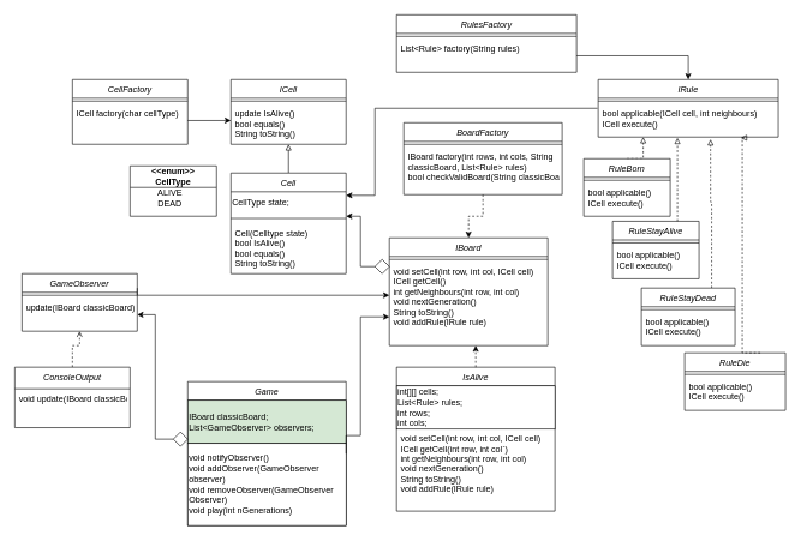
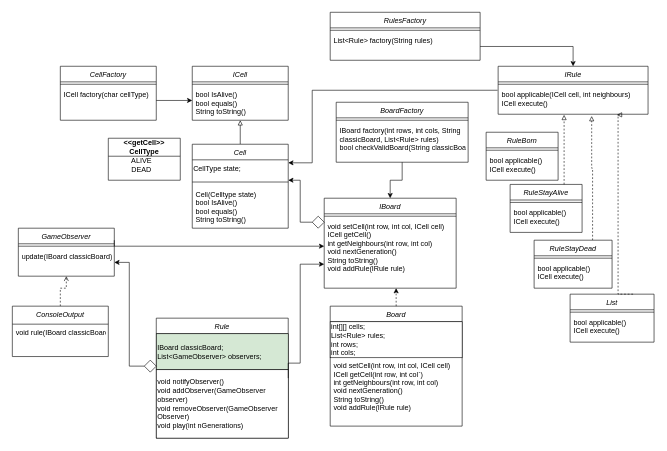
  <mxCell id="0" />
  <mxCell id="1" parent="0" />
  <mxCell id="2" value="ICell" style="swimlane;fontStyle=2;align=center;verticalAlign=top;childLayout=stackLayout;horizontal=1;startSize=26;horizontalStack=0;resizeParent=1;resizeLast=0;collapsible=1;marginBottom=0;rounded=0;shadow=0;strokeWidth=1;" parent="1" vertex="1"><mxGeometry x="320" y="110" width="160" height="90" as="geometry"><mxRectangle x="220" y="120" width="160" height="26" as="alternateBounds" /></mxGeometry></mxCell>
  <mxCell id="3" value="" style="line;html=1;strokeWidth=1;align=left;verticalAlign=middle;spacingTop=-1;spacingLeft=3;spacingRight=3;rotatable=0;labelPosition=right;points=[];portConstraint=eastwest;" parent="2" vertex="1"><mxGeometry y="26" width="160" height="8" as="geometry" /></mxCell>
- <mxCell id="4" value="update IsAlive()&#10;bool equals()&#10;String toString()&#10;&#10;&#10;" style="text;align=left;verticalAlign=top;spacingLeft=4;spacingRight=4;overflow=hidden;rotatable=0;points=[[0,0.5],[1,0.5]];portConstraint=eastwest;" parent="2" vertex="1"><mxGeometry y="34" width="160" height="46" as="geometry" /></mxCell>
+ <mxCell id="4" value="bool IsAlive()&#10;bool equals()&#10;String toString()&#10;&#10;&#10;" style="text;align=left;verticalAlign=top;spacingLeft=4;spacingRight=4;overflow=hidden;rotatable=0;points=[[0,0.5],[1,0.5]];portConstraint=eastwest;" parent="2" vertex="1"><mxGeometry y="34" width="160" height="46" as="geometry" /></mxCell>
  <mxCell id="5" style="edgeStyle=block;rounded=0;jettySize=auto;html=1;entryX=0.5;entryY=1;entryDx=0;entryDy=0;dashed=0;endFill=0;endArrow=block;" parent="1" source="6" target="2" edge="1"><mxGeometry relative="1" as="geometry" /></mxCell>
  <mxCell id="6" value="Cell" style="swimlane;fontStyle=2;align=center;verticalAlign=top;childLayout=stackLayout;horizontal=1;startSize=26;horizontalStack=0;resizeParent=1;resizeLast=0;collapsible=1;marginBottom=0;rounded=0;shadow=0;strokeWidth=1;movable=1;resizable=1;rotatable=1;deletable=1;editable=1;locked=0;connectable=1;" parent="1" vertex="1"><mxGeometry x="320" y="240" width="160" height="140" as="geometry"><mxRectangle x="220" y="120" width="160" height="26" as="alternateBounds" /></mxGeometry></mxCell>
  <mxCell id="7" value="CellType state;" style="text;html=1;align=left;verticalAlign=middle;resizable=1;points=[];autosize=1;strokeColor=none;fillColor=none;movable=1;rotatable=1;deletable=1;editable=1;locked=0;connectable=1;" parent="6" vertex="1"><mxGeometry y="26" width="160" height="30" as="geometry" /></mxCell>
  <mxCell id="8" value="" style="line;html=1;strokeWidth=1;align=left;verticalAlign=middle;spacingTop=-1;spacingLeft=3;spacingRight=3;rotatable=1;labelPosition=right;points=[];portConstraint=eastwest;movable=1;resizable=1;deletable=1;editable=1;locked=0;connectable=1;" parent="6" vertex="1"><mxGeometry y="56" width="160" height="14" as="geometry" /></mxCell>
  <mxCell id="9" value="Cell(Celltype state)&#10;bool IsAlive()&#10;bool equals()&#10;String toString()&#10;&#10;&#10;" style="text;align=left;verticalAlign=top;spacingLeft=4;spacingRight=4;overflow=hidden;rotatable=1;points=[[0,0.5],[1,0.5]];portConstraint=eastwest;movable=1;resizable=1;deletable=1;editable=1;locked=0;connectable=1;" parent="6" vertex="1"><mxGeometry y="70" width="160" height="70" as="geometry" /></mxCell>
- <mxCell id="10" value="&lt;div&gt;&amp;lt;&amp;lt;enum&amp;gt;&amp;gt;&lt;/div&gt;&lt;div&gt;CellType&lt;/div&gt;" style="swimlane;whiteSpace=wrap;html=1;startSize=30;" parent="1" vertex="1"><mxGeometry x="180" y="230" width="120" height="70" as="geometry" /></mxCell>
+ <mxCell id="10" value="&lt;div&gt;&amp;lt;&amp;lt;getCell&amp;gt;&amp;gt;&lt;/div&gt;&lt;div&gt;CellType&lt;/div&gt;" style="swimlane;whiteSpace=wrap;html=1;startSize=30;" parent="1" vertex="1"><mxGeometry x="180" y="230" width="120" height="70" as="geometry" /></mxCell>
  <mxCell id="11" value="&lt;div&gt;ALIVE&lt;/div&gt;&lt;div&gt;DEAD&lt;br&gt;&lt;/div&gt;" style="text;html=1;align=center;verticalAlign=middle;resizable=0;points=[];autosize=1;strokeColor=none;fillColor=none;" parent="10" vertex="1"><mxGeometry x="25" y="25" width="60" height="40" as="geometry" /></mxCell>
  <mxCell id="12" value="IBoard" style="swimlane;fontStyle=2;align=center;verticalAlign=top;childLayout=stackLayout;horizontal=1;startSize=26;horizontalStack=0;resizeParent=1;resizeLast=0;collapsible=1;marginBottom=0;rounded=0;shadow=0;strokeWidth=1;" parent="1" vertex="1"><mxGeometry x="540" y="330" width="220" height="150" as="geometry"><mxRectangle x="220" y="120" width="160" height="26" as="alternateBounds" /></mxGeometry></mxCell>
  <mxCell id="13" value="" style="line;html=1;strokeWidth=1;align=left;verticalAlign=middle;spacingTop=-1;spacingLeft=3;spacingRight=3;rotatable=0;labelPosition=right;points=[];portConstraint=eastwest;" parent="12" vertex="1"><mxGeometry y="26" width="220" height="8" as="geometry" /></mxCell>
  <mxCell id="14" value="void setCell(int row, int col, ICell cell)&#10;ICell getCell()&#10;int getNeighbours(int row, int col)&#10;void nextGeneration()&#10;String toString() &#10;void addRule(IRule rule)&#10;&#10;&#10;" style="text;align=left;verticalAlign=top;spacingLeft=4;spacingRight=4;overflow=hidden;rotatable=0;points=[[0,0.5],[1,0.5]];portConstraint=eastwest;" parent="12" vertex="1"><mxGeometry y="34" width="220" height="116" as="geometry" /></mxCell>
- <mxCell id="15" value="IsAlive" style="swimlane;fontStyle=2;align=center;verticalAlign=top;childLayout=stackLayout;horizontal=1;startSize=26;horizontalStack=0;resizeParent=1;resizeLast=0;collapsible=1;marginBottom=0;rounded=0;shadow=0;strokeWidth=1;" parent="1" vertex="1"><mxGeometry x="550" y="510" width="220" height="200" as="geometry"><mxRectangle x="220" y="120" width="160" height="26" as="alternateBounds" /></mxGeometry></mxCell>
+ <mxCell id="15" value="Board" style="swimlane;fontStyle=2;align=center;verticalAlign=top;childLayout=stackLayout;horizontal=1;startSize=26;horizontalStack=0;resizeParent=1;resizeLast=0;collapsible=1;marginBottom=0;rounded=0;shadow=0;strokeWidth=1;" parent="1" vertex="1"><mxGeometry x="550" y="510" width="220" height="200" as="geometry"><mxRectangle x="220" y="120" width="160" height="26" as="alternateBounds" /></mxGeometry></mxCell>
  <mxCell id="16" value="&lt;div&gt;int[][] cells; &lt;/div&gt;&lt;div&gt;List&amp;lt;Rule&amp;gt; rules;&lt;/div&gt;&lt;div&gt;int rows;&lt;/div&gt;&lt;div&gt;int cols; &lt;br&gt;&lt;/div&gt;" style="align=left;rounded=0;whiteSpace=wrap;html=1;" parent="15" vertex="1"><mxGeometry y="26" width="220" height="60" as="geometry" /></mxCell>
  <mxCell id="17" value="void setCell(int row, int col, ICell cell)&#10;ICell getCell(int row, int col`)&#10;int getNeighbours(int row, int col)&#10;void nextGeneration()&#10;String toString() &#10;void addRule(IRule rule)&#10;&#10;&#10;" style="text;align=left;verticalAlign=top;spacingLeft=4;spacingRight=4;overflow=hidden;rotatable=0;points=[[0,0.5],[1,0.5]];portConstraint=eastwest;" parent="15" vertex="1"><mxGeometry y="86" width="220" height="114" as="geometry" /></mxCell>
  <mxCell id="18" style="edgeStyle=orthogonalEdgeStyle;rounded=0;orthogonalLoop=1;jettySize=auto;html=1;exitX=0.5;exitY=0;exitDx=0;exitDy=0;entryX=0.545;entryY=1;entryDx=0;entryDy=0;entryPerimeter=0;dashed=1;" parent="1" source="15" target="14" edge="1"><mxGeometry relative="1" as="geometry" /></mxCell>
  <mxCell id="19" style="edgeStyle=orthogonalEdgeStyle;rounded=0;orthogonalLoop=1;jettySize=auto;html=1;entryX=1;entryY=0.286;entryDx=0;entryDy=0;entryPerimeter=0;exitX=0;exitY=0.5;exitDx=0;exitDy=0;" parent="1" source="20" target="8" edge="1"><mxGeometry relative="1" as="geometry" /></mxCell>
  <mxCell id="20" value="" style="rhombus;whiteSpace=wrap;html=1;" parent="1" vertex="1"><mxGeometry x="520" y="360" width="20" height="20" as="geometry" /></mxCell>
  <mxCell id="21" value="IRule" style="swimlane;fontStyle=2;align=center;verticalAlign=top;childLayout=stackLayout;horizontal=1;startSize=26;horizontalStack=0;resizeParent=1;resizeLast=0;collapsible=1;marginBottom=0;rounded=0;shadow=0;strokeWidth=1;" parent="1" vertex="1"><mxGeometry x="830" y="110" width="250" height="80" as="geometry"><mxRectangle x="220" y="120" width="160" height="26" as="alternateBounds" /></mxGeometry></mxCell>
  <mxCell id="22" value="" style="line;html=1;strokeWidth=1;align=left;verticalAlign=middle;spacingTop=-1;spacingLeft=3;spacingRight=3;rotatable=0;labelPosition=right;points=[];portConstraint=eastwest;" parent="21" vertex="1"><mxGeometry y="26" width="250" height="8" as="geometry" /></mxCell>
  <mxCell id="23" value="bool applicable(ICell cell, int neighbours)&#10;ICell execute() &#10;&#10;&#10;" style="text;align=left;verticalAlign=top;spacingLeft=4;spacingRight=4;overflow=hidden;rotatable=0;points=[[0,0.5],[1,0.5]];portConstraint=eastwest;" parent="21" vertex="1"><mxGeometry y="34" width="250" height="46" as="geometry" /></mxCell>
- <mxCell id="24" style="edgeStyle=orthogonalEdgeStyle;rounded=0;orthogonalLoop=1;jettySize=auto;html=1;exitX=0.5;exitY=0;exitDx=0;exitDy=0;entryX=0.25;entryY=1;entryDx=0;entryDy=0;endArrow=block;endFill=0;dashed=1;" parent="1" source="25" target="21" edge="1"><mxGeometry relative="1" as="geometry" /></mxCell>
  <mxCell id="25" value="RuleBorn" style="swimlane;fontStyle=2;align=center;verticalAlign=top;childLayout=stackLayout;horizontal=1;startSize=26;horizontalStack=0;resizeParent=1;resizeLast=0;collapsible=1;marginBottom=0;rounded=0;shadow=0;strokeWidth=1;" parent="1" vertex="1"><mxGeometry x="810" y="220" width="120" height="80" as="geometry"><mxRectangle x="220" y="120" width="160" height="26" as="alternateBounds" /></mxGeometry></mxCell>
  <mxCell id="26" value="" style="line;html=1;strokeWidth=1;align=left;verticalAlign=middle;spacingTop=-1;spacingLeft=3;spacingRight=3;rotatable=0;labelPosition=right;points=[];portConstraint=eastwest;" parent="25" vertex="1"><mxGeometry y="26" width="120" height="8" as="geometry" /></mxCell>
  <mxCell id="27" value="bool applicable()&#10;ICell execute() &#10;&#10;&#10;" style="text;align=left;verticalAlign=top;spacingLeft=4;spacingRight=4;overflow=hidden;rotatable=0;points=[[0,0.5],[1,0.5]];portConstraint=eastwest;" parent="25" vertex="1"><mxGeometry y="34" width="120" height="46" as="geometry" /></mxCell>
  <mxCell id="28" value="RuleStayAlive" style="swimlane;fontStyle=2;align=center;verticalAlign=top;childLayout=stackLayout;horizontal=1;startSize=26;horizontalStack=0;resizeParent=1;resizeLast=0;collapsible=1;marginBottom=0;rounded=0;shadow=0;strokeWidth=1;" parent="1" vertex="1"><mxGeometry x="850" y="307" width="120" height="80" as="geometry"><mxRectangle x="220" y="120" width="160" height="26" as="alternateBounds" /></mxGeometry></mxCell>
  <mxCell id="29" value="" style="line;html=1;strokeWidth=1;align=left;verticalAlign=middle;spacingTop=-1;spacingLeft=3;spacingRight=3;rotatable=0;labelPosition=right;points=[];portConstraint=eastwest;" parent="28" vertex="1"><mxGeometry y="26" width="120" height="8" as="geometry" /></mxCell>
  <mxCell id="30" value="bool applicable()&#10;ICell execute() &#10;&#10;&#10;" style="text;align=left;verticalAlign=top;spacingLeft=4;spacingRight=4;overflow=hidden;rotatable=0;points=[[0,0.5],[1,0.5]];portConstraint=eastwest;" parent="28" vertex="1"><mxGeometry y="34" width="120" height="46" as="geometry" /></mxCell>
  <mxCell id="31" style="edgeStyle=orthogonalEdgeStyle;rounded=0;orthogonalLoop=1;jettySize=auto;html=1;exitX=0.75;exitY=0;exitDx=0;exitDy=0;dashed=1;strokeColor=default;align=center;verticalAlign=middle;fontFamily=Helvetica;fontSize=11;fontColor=default;labelBackgroundColor=default;endArrow=block;endFill=0;entryX=0.624;entryY=1.065;entryDx=0;entryDy=0;entryPerimeter=0;" parent="1" source="32" target="23" edge="1"><mxGeometry relative="1" as="geometry"><mxPoint x="960" y="190" as="targetPoint" /><Array as="points"><mxPoint x="988" y="280" /><mxPoint x="986" y="280" /></Array></mxGeometry></mxCell>
  <mxCell id="32" value="RuleStayDead" style="swimlane;fontStyle=2;align=center;verticalAlign=top;childLayout=stackLayout;horizontal=1;startSize=26;horizontalStack=0;resizeParent=1;resizeLast=0;collapsible=1;marginBottom=0;rounded=0;shadow=0;strokeWidth=1;" parent="1" vertex="1"><mxGeometry x="890" y="400" width="130" height="80" as="geometry"><mxRectangle x="220" y="120" width="160" height="26" as="alternateBounds" /></mxGeometry></mxCell>
  <mxCell id="33" value="" style="line;html=1;strokeWidth=1;align=left;verticalAlign=middle;spacingTop=-1;spacingLeft=3;spacingRight=3;rotatable=0;labelPosition=right;points=[];portConstraint=eastwest;" parent="32" vertex="1"><mxGeometry y="26" width="130" height="8" as="geometry" /></mxCell>
  <mxCell id="34" value="bool applicable()&#10;ICell execute() &#10;&#10;&#10;" style="text;align=left;verticalAlign=top;spacingLeft=4;spacingRight=4;overflow=hidden;rotatable=0;points=[[0,0.5],[1,0.5]];portConstraint=eastwest;" parent="32" vertex="1"><mxGeometry y="34" width="130" height="46" as="geometry" /></mxCell>
- <mxCell id="35" value="RuleDie" style="swimlane;fontStyle=2;align=center;verticalAlign=top;childLayout=stackLayout;horizontal=1;startSize=26;horizontalStack=0;resizeParent=1;resizeLast=0;collapsible=1;marginBottom=0;rounded=0;shadow=0;strokeWidth=1;" parent="1" vertex="1"><mxGeometry x="950" y="490" width="140" height="80" as="geometry"><mxRectangle x="220" y="120" width="160" height="26" as="alternateBounds" /></mxGeometry></mxCell>
+ <mxCell id="35" value="List" style="swimlane;fontStyle=2;align=center;verticalAlign=top;childLayout=stackLayout;horizontal=1;startSize=26;horizontalStack=0;resizeParent=1;resizeLast=0;collapsible=1;marginBottom=0;rounded=0;shadow=0;strokeWidth=1;" parent="1" vertex="1"><mxGeometry x="950" y="490" width="140" height="80" as="geometry"><mxRectangle x="220" y="120" width="160" height="26" as="alternateBounds" /></mxGeometry></mxCell>
  <mxCell id="36" value="" style="line;html=1;strokeWidth=1;align=left;verticalAlign=middle;spacingTop=-1;spacingLeft=3;spacingRight=3;rotatable=0;labelPosition=right;points=[];portConstraint=eastwest;" parent="35" vertex="1"><mxGeometry y="26" width="140" height="8" as="geometry" /></mxCell>
  <mxCell id="37" value="bool applicable()&#10;ICell execute() &#10;&#10;&#10;" style="text;align=left;verticalAlign=top;spacingLeft=4;spacingRight=4;overflow=hidden;rotatable=0;points=[[0,0.5],[1,0.5]];portConstraint=eastwest;" parent="35" vertex="1"><mxGeometry y="34" width="140" height="46" as="geometry" /></mxCell>
  <mxCell id="38" style="edgeStyle=orthogonalEdgeStyle;rounded=0;orthogonalLoop=1;jettySize=auto;html=1;exitX=0.75;exitY=0;exitDx=0;exitDy=0;entryX=0.44;entryY=1.022;entryDx=0;entryDy=0;entryPerimeter=0;endArrow=block;endFill=0;dashed=1;" parent="1" source="28" target="23" edge="1"><mxGeometry relative="1" as="geometry" /></mxCell>
  <mxCell id="39" style="edgeStyle=orthogonalEdgeStyle;rounded=0;orthogonalLoop=1;jettySize=auto;html=1;exitX=0.75;exitY=0;exitDx=0;exitDy=0;entryX=0.792;entryY=1.022;entryDx=0;entryDy=0;entryPerimeter=0;dashed=1;strokeColor=default;align=center;verticalAlign=middle;fontFamily=Helvetica;fontSize=11;fontColor=default;labelBackgroundColor=default;endArrow=block;endFill=0;" parent="1" source="35" target="23" edge="1"><mxGeometry relative="1" as="geometry"><Array as="points"><mxPoint x="1030" y="490" /><mxPoint x="1030" y="191" /></Array></mxGeometry></mxCell>
  <mxCell id="40" style="edgeStyle=orthogonalEdgeStyle;rounded=0;orthogonalLoop=1;jettySize=auto;html=1;entryX=1.006;entryY=0.067;entryDx=0;entryDy=0;entryPerimeter=0;strokeColor=default;align=center;verticalAlign=middle;fontFamily=Helvetica;fontSize=11;fontColor=default;labelBackgroundColor=default;endArrow=classic;endFill=1;" parent="1" edge="1"><mxGeometry relative="1" as="geometry"><mxPoint x="829.04" y="150" as="sourcePoint" /><mxPoint x="480.04" y="271" as="targetPoint" /><Array as="points"><mxPoint x="520" y="150" /><mxPoint x="520" y="271" /></Array></mxGeometry></mxCell>
- <mxCell id="41" value="Game" style="swimlane;fontStyle=2;align=center;verticalAlign=top;childLayout=stackLayout;horizontal=1;startSize=26;horizontalStack=0;resizeParent=1;resizeLast=0;collapsible=1;marginBottom=0;rounded=0;shadow=0;strokeWidth=1;" parent="1" vertex="1"><mxGeometry x="260" y="530" width="220" height="200" as="geometry"><mxRectangle x="220" y="120" width="160" height="26" as="alternateBounds" /></mxGeometry></mxCell>
+ <mxCell id="41" value="Rule" style="swimlane;fontStyle=2;align=center;verticalAlign=top;childLayout=stackLayout;horizontal=1;startSize=26;horizontalStack=0;resizeParent=1;resizeLast=0;collapsible=1;marginBottom=0;rounded=0;shadow=0;strokeWidth=1;" parent="1" vertex="1"><mxGeometry x="260" y="530" width="220" height="200" as="geometry"><mxRectangle x="220" y="120" width="160" height="26" as="alternateBounds" /></mxGeometry></mxCell>
  <mxCell id="42" value="&lt;div&gt;IBoard classicBoard;&lt;br&gt;&lt;/div&gt;&lt;div&gt;List&amp;lt;GameObserver&amp;gt; observers; &lt;br&gt;&lt;/div&gt;" style="align=left;rounded=0;whiteSpace=wrap;html=1;fillColor=#d5e8d4;" parent="41" vertex="1"><mxGeometry y="26" width="220" height="60" as="geometry" /></mxCell>
  <mxCell id="43" value="&lt;div align=&quot;left&quot;&gt;void notifyObserver()&lt;/div&gt;&lt;div align=&quot;left&quot;&gt;void addObserver(GameObserver observer)&lt;/div&gt;&lt;div align=&quot;left&quot;&gt;void removeObserver(GameObserver Observer)&lt;br&gt;&lt;/div&gt;&lt;div align=&quot;left&quot;&gt;void play(int nGenerations)&lt;br&gt;&lt;/div&gt;" style="whiteSpace=wrap;html=1;align=left;" parent="41" vertex="1"><mxGeometry y="86" width="220" height="114" as="geometry" /></mxCell>
  <mxCell id="44" style="edgeStyle=orthogonalEdgeStyle;rounded=0;orthogonalLoop=1;jettySize=auto;html=1;strokeColor=default;align=center;verticalAlign=middle;fontFamily=Helvetica;fontSize=11;fontColor=default;labelBackgroundColor=default;endArrow=classic;endFill=1;" parent="1" edge="1"><mxGeometry relative="1" as="geometry"><Array as="points"><mxPoint x="500" y="605" /><mxPoint x="500" y="440" /><mxPoint x="540" y="440" /></Array><mxPoint x="480" y="630" as="sourcePoint" /><mxPoint x="540" y="440" as="targetPoint" /></mxGeometry></mxCell>
  <mxCell id="45" style="edgeStyle=orthogonalEdgeStyle;rounded=0;orthogonalLoop=1;jettySize=auto;html=1;exitX=0.5;exitY=0;exitDx=0;exitDy=0;entryX=0.5;entryY=1;entryDx=0;entryDy=0;dashed=1;endArrow=open;endFill=0;" parent="1" source="46" target="48" edge="1"><mxGeometry relative="1" as="geometry"><Array as="points"><mxPoint x="100" y="480" /><mxPoint x="110" y="480" /></Array></mxGeometry></mxCell>
  <mxCell id="46" value="ConsoleOutput" style="swimlane;fontStyle=2;align=center;verticalAlign=top;childLayout=stackLayout;horizontal=1;startSize=30;horizontalStack=0;resizeParent=1;resizeLast=0;collapsible=1;marginBottom=0;rounded=0;shadow=0;strokeWidth=1;movable=1;resizable=1;rotatable=1;deletable=1;editable=1;locked=0;connectable=1;" parent="1" vertex="1"><mxGeometry x="20" y="510" width="160" height="84" as="geometry"><mxRectangle x="220" y="120" width="160" height="26" as="alternateBounds" /></mxGeometry></mxCell>
- <mxCell id="47" value="void update(IBoard classicBoard)&#10;&#10;" style="text;align=left;verticalAlign=top;spacingLeft=4;spacingRight=4;overflow=hidden;rotatable=1;points=[[0,0.5],[1,0.5]];portConstraint=eastwest;movable=1;resizable=1;deletable=1;editable=1;locked=0;connectable=1;" parent="46" vertex="1"><mxGeometry y="30" width="160" height="40" as="geometry" /></mxCell>
+ <mxCell id="47" value="void rule(IBoard classicBoard)&#10;&#10;" style="text;align=left;verticalAlign=top;spacingLeft=4;spacingRight=4;overflow=hidden;rotatable=1;points=[[0,0.5],[1,0.5]];portConstraint=eastwest;movable=1;resizable=1;deletable=1;editable=1;locked=0;connectable=1;" parent="46" vertex="1"><mxGeometry y="30" width="160" height="40" as="geometry" /></mxCell>
  <mxCell id="48" value="GameObserver&#10;" style="swimlane;fontStyle=2;align=center;verticalAlign=top;childLayout=stackLayout;horizontal=1;startSize=26;horizontalStack=0;resizeParent=1;resizeLast=0;collapsible=1;marginBottom=0;rounded=0;shadow=0;strokeWidth=1;" parent="1" vertex="1"><mxGeometry x="30" y="380" width="160" height="80" as="geometry"><mxRectangle x="220" y="120" width="160" height="26" as="alternateBounds" /></mxGeometry></mxCell>
  <mxCell id="49" value="" style="line;html=1;strokeWidth=1;align=left;verticalAlign=middle;spacingTop=-1;spacingLeft=3;spacingRight=3;rotatable=0;labelPosition=right;points=[];portConstraint=eastwest;" parent="48" vertex="1"><mxGeometry y="26" width="160" height="8" as="geometry" /></mxCell>
  <mxCell id="50" value="update(IBoard classicBoard)" style="text;align=left;verticalAlign=top;spacingLeft=4;spacingRight=4;overflow=hidden;rotatable=0;points=[[0,0.5],[1,0.5]];portConstraint=eastwest;" parent="48" vertex="1"><mxGeometry y="34" width="160" height="46" as="geometry" /></mxCell>
  <mxCell id="51" style="edgeStyle=orthogonalEdgeStyle;rounded=0;orthogonalLoop=1;jettySize=auto;html=1;entryX=1;entryY=0.5;entryDx=0;entryDy=0;exitX=0;exitY=0.5;exitDx=0;exitDy=0;" parent="1" source="52" target="50" edge="1"><mxGeometry relative="1" as="geometry" /></mxCell>
  <mxCell id="52" value="" style="rhombus;whiteSpace=wrap;html=1;" parent="1" vertex="1"><mxGeometry x="240" y="600" width="20" height="20" as="geometry" /></mxCell>
  <mxCell id="53" style="edgeStyle=orthogonalEdgeStyle;rounded=0;orthogonalLoop=1;jettySize=auto;html=1;exitX=1;exitY=0.25;exitDx=0;exitDy=0;" parent="1" source="48" edge="1"><mxGeometry relative="1" as="geometry"><mxPoint x="540" y="410" as="targetPoint" /><Array as="points"><mxPoint x="190" y="410" /></Array></mxGeometry></mxCell>
  <mxCell id="54" value="CellFactory" style="swimlane;fontStyle=2;align=center;verticalAlign=top;childLayout=stackLayout;horizontal=1;startSize=26;horizontalStack=0;resizeParent=1;resizeLast=0;collapsible=1;marginBottom=0;rounded=0;shadow=0;strokeWidth=1;" vertex="1" parent="1"><mxGeometry x="100" y="110" width="160" height="90" as="geometry"><mxRectangle x="220" y="120" width="160" height="26" as="alternateBounds" /></mxGeometry></mxCell>
  <mxCell id="55" value="" style="line;html=1;strokeWidth=1;align=left;verticalAlign=middle;spacingTop=-1;spacingLeft=3;spacingRight=3;rotatable=0;labelPosition=right;points=[];portConstraint=eastwest;" vertex="1" parent="54"><mxGeometry y="26" width="160" height="8" as="geometry" /></mxCell>
  <mxCell id="56" value="ICell factory(char cellType)" style="text;align=left;verticalAlign=top;spacingLeft=4;spacingRight=4;overflow=hidden;rotatable=0;points=[[0,0.5],[1,0.5]];portConstraint=eastwest;" vertex="1" parent="54"><mxGeometry y="34" width="160" height="46" as="geometry" /></mxCell>
  <mxCell id="57" style="edgeStyle=orthogonalEdgeStyle;rounded=0;orthogonalLoop=1;jettySize=auto;html=1;entryX=0;entryY=0.5;entryDx=0;entryDy=0;" edge="1" parent="1" source="56" target="4"><mxGeometry relative="1" as="geometry" /></mxCell>
- <mxCell id="58" style="edgeStyle=orthogonalEdgeStyle;rounded=0;orthogonalLoop=1;jettySize=auto;html=1;exitX=0.5;exitY=1;exitDx=0;exitDy=0;entryX=0.5;entryY=0;entryDx=0;entryDy=0;dashed=1;" edge="1" parent="1" source="59" target="12"><mxGeometry relative="1" as="geometry" /></mxCell>
+ <mxCell id="58" style="edgeStyle=orthogonalEdgeStyle;rounded=0;orthogonalLoop=1;jettySize=auto;html=1;exitX=0.5;exitY=1;exitDx=0;exitDy=0;entryX=0.5;entryY=0;entryDx=0;entryDy=0;" edge="1" parent="1" source="59" target="12"><mxGeometry relative="1" as="geometry" /></mxCell>
  <mxCell id="59" value="BoardFactory" style="swimlane;fontStyle=2;align=center;verticalAlign=top;childLayout=stackLayout;horizontal=1;startSize=26;horizontalStack=0;resizeParent=1;resizeLast=0;collapsible=1;marginBottom=0;rounded=0;shadow=0;strokeWidth=1;" vertex="1" parent="1"><mxGeometry x="560" y="170" width="220" height="100" as="geometry"><mxRectangle x="220" y="120" width="160" height="26" as="alternateBounds" /></mxGeometry></mxCell>
  <mxCell id="60" value="" style="line;html=1;strokeWidth=1;align=left;verticalAlign=middle;spacingTop=-1;spacingLeft=3;spacingRight=3;rotatable=0;labelPosition=right;points=[];portConstraint=eastwest;" vertex="1" parent="59"><mxGeometry y="26" width="220" height="8" as="geometry" /></mxCell>
  <mxCell id="61" value="IBoard factory(int rows, int cols, String&#10;classicBoard, List&lt;Rule&gt; rules)&#10;bool checkValidBoard(String classicBoard)&#10;" style="text;align=left;verticalAlign=top;spacingLeft=4;spacingRight=4;overflow=hidden;rotatable=0;points=[[0,0.5],[1,0.5]];portConstraint=eastwest;" vertex="1" parent="59"><mxGeometry y="34" width="220" height="46" as="geometry" /></mxCell>
  <mxCell id="62" value="RulesFactory" style="swimlane;fontStyle=2;align=center;verticalAlign=top;childLayout=stackLayout;horizontal=1;startSize=26;horizontalStack=0;resizeParent=1;resizeLast=0;collapsible=1;marginBottom=0;rounded=0;shadow=0;strokeWidth=1;" vertex="1" parent="1"><mxGeometry x="550" y="20" width="250" height="80" as="geometry"><mxRectangle x="220" y="120" width="160" height="26" as="alternateBounds" /></mxGeometry></mxCell>
  <mxCell id="63" value="" style="line;html=1;strokeWidth=1;align=left;verticalAlign=middle;spacingTop=-1;spacingLeft=3;spacingRight=3;rotatable=0;labelPosition=right;points=[];portConstraint=eastwest;" vertex="1" parent="62"><mxGeometry y="26" width="250" height="8" as="geometry" /></mxCell>
  <mxCell id="64" value="List&lt;Rule&gt; factory(String rules)" style="text;align=left;verticalAlign=top;spacingLeft=4;spacingRight=4;overflow=hidden;rotatable=0;points=[[0,0.5],[1,0.5]];portConstraint=eastwest;" vertex="1" parent="62"><mxGeometry y="34" width="250" height="46" as="geometry" /></mxCell>
  <mxCell id="65" style="edgeStyle=orthogonalEdgeStyle;rounded=0;orthogonalLoop=1;jettySize=auto;html=1;entryX=0.5;entryY=0;entryDx=0;entryDy=0;" edge="1" parent="1" source="64" target="21"><mxGeometry relative="1" as="geometry" /></mxCell>
